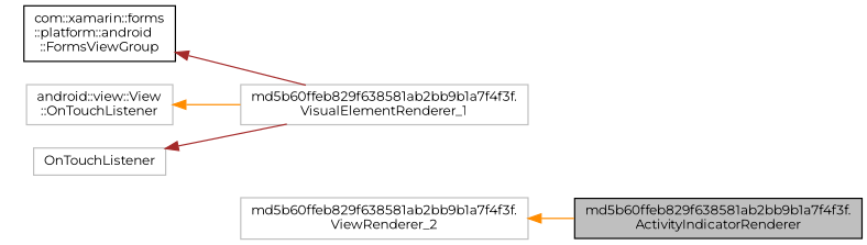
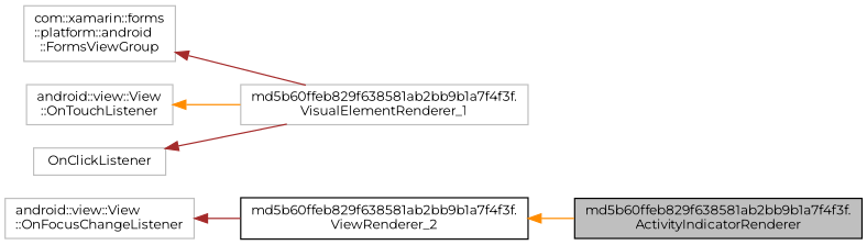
  digraph {
    fontname=Montserrat
    rankdir=LR
    node [color=grey75 fillcolor=white fontname=Montserrat fontsize=10 shape=record style=filled]
    edge [color=brown dir=back fontname=Montserrat fontsize=10 labelfontname=Helvetica labelfontsize=10 style=solid]
    n1 [color=black fillcolor=grey75 fontcolor=black height=0.2 label="md5b60ffeb829f638581ab2bb9b1a7f4f3f.\lActivityIndicatorRenderer" width=0.4]
-   n2 [height=0.2 label="md5b60ffeb829f638581ab2bb9b1a7f4f3f.\lViewRenderer_2" width=0.4]
+   n2 [color=black height=0.2 label="md5b60ffeb829f638581ab2bb9b1a7f4f3f.\lViewRenderer_2" width=0.4]
    n3 [height=0.2 label="md5b60ffeb829f638581ab2bb9b1a7f4f3f.\lVisualElementRenderer_1" width=0.4]
-   n4 [color=black height=0.2 label="com::xamarin::forms\l::platform::android\l::FormsViewGroup" width=0.4]
+   n4 [height=0.2 label="com::xamarin::forms\l::platform::android\l::FormsViewGroup" width=0.4]
    n5 [height=0.2 label="android::view::View\l::OnTouchListener" width=0.4]
-   n6 [height=0.2 label=OnTouchListener width=0.4]
+   n6 [height=0.2 label=OnClickListener width=0.4]
+   n7 [height=0.2 label="android::view::View\l::OnFocusChangeListener" width=0.4]
    n2 -> n1 [color=darkorange]
    n4 -> n3
    n5 -> n3 [color=darkorange]
    n6 -> n3
+   n7 -> n2
  }
